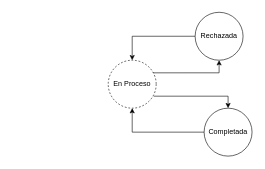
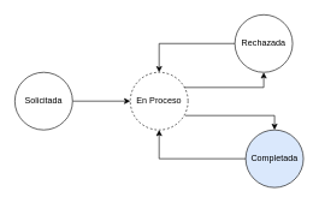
  <mxCell id="0" />
  <mxCell id="1" parent="0" />
+ <mxCell id="2" style="edgeStyle=orthogonalEdgeStyle;rounded=0;orthogonalLoop=1;jettySize=auto;html=1;entryX=0;entryY=0.5;entryDx=0;entryDy=0;" edge="1" parent="1" source="3" target="6"><mxGeometry relative="1" as="geometry" /></mxCell>
+ <mxCell id="3" value="Solicitada" style="ellipse;whiteSpace=wrap;html=1;aspect=fixed;" vertex="1" parent="1"><mxGeometry x="20" y="100" width="80" height="80" as="geometry" /></mxCell>
  <mxCell id="4" style="edgeStyle=orthogonalEdgeStyle;rounded=0;orthogonalLoop=1;jettySize=auto;html=1;exitX=0.95;exitY=0.75;exitDx=0;exitDy=0;entryX=0.5;entryY=0;entryDx=0;entryDy=0;exitPerimeter=0;" edge="1" parent="1" source="6" target="10"><mxGeometry relative="1" as="geometry" /></mxCell>
  <mxCell id="5" style="edgeStyle=orthogonalEdgeStyle;rounded=0;orthogonalLoop=1;jettySize=auto;html=1;entryX=0.5;entryY=1;entryDx=0;entryDy=0;exitX=0.888;exitY=0.263;exitDx=0;exitDy=0;exitPerimeter=0;" edge="1" parent="1" source="6" target="8"><mxGeometry relative="1" as="geometry"><mxPoint x="260" y="120" as="sourcePoint" /></mxGeometry></mxCell>
  <mxCell id="6" value="En Proceso" style="ellipse;whiteSpace=wrap;html=1;aspect=fixed;dashed=1;" vertex="1" parent="1"><mxGeometry x="180" y="100" width="80" height="80" as="geometry" /></mxCell>
  <mxCell id="7" style="edgeStyle=orthogonalEdgeStyle;rounded=0;orthogonalLoop=1;jettySize=auto;html=1;exitX=0;exitY=0.5;exitDx=0;exitDy=0;entryX=0.5;entryY=0;entryDx=0;entryDy=0;" edge="1" parent="1" source="8" target="6"><mxGeometry relative="1" as="geometry" /></mxCell>
  <mxCell id="8" value="Rechazada" style="ellipse;whiteSpace=wrap;html=1;aspect=fixed;" vertex="1" parent="1"><mxGeometry x="325" y="20" width="80" height="80" as="geometry" /></mxCell>
  <mxCell id="9" style="edgeStyle=orthogonalEdgeStyle;rounded=0;orthogonalLoop=1;jettySize=auto;html=1;entryX=0.5;entryY=1;entryDx=0;entryDy=0;" edge="1" parent="1" source="10" target="6"><mxGeometry relative="1" as="geometry" /></mxCell>
- <mxCell id="10" value="Completada" style="ellipse;whiteSpace=wrap;html=1;aspect=fixed;" vertex="1" parent="1"><mxGeometry x="340" y="180" width="80" height="80" as="geometry" /></mxCell>
+ <mxCell id="10" value="Completada" style="ellipse;whiteSpace=wrap;html=1;aspect=fixed;fillColor=#dae8fc;" vertex="1" parent="1"><mxGeometry x="340" y="180" width="80" height="80" as="geometry" /></mxCell>
